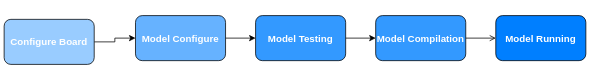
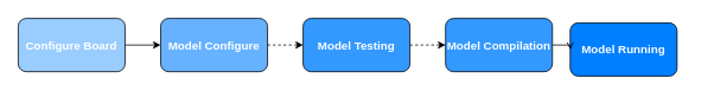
  <mxCell id="0" />
  <mxCell id="1" parent="0" />
- <mxCell id="2" value="" style="edgeStyle=orthogonalEdgeStyle;rounded=0;orthogonalLoop=1;jettySize=auto;html=1;" edge="1" parent="1" source="3" target="10"><mxGeometry relative="1" as="geometry" /></mxCell>
+ <mxCell id="2" value="" style="edgeStyle=orthogonalEdgeStyle;rounded=0;orthogonalLoop=1;jettySize=auto;html=1;dashed=1;" edge="1" parent="1" source="3" target="10"><mxGeometry relative="1" as="geometry" /></mxCell>
  <mxCell id="3" value="&lt;font style=&quot;font-size: 13px&quot; color=&quot;#ffffff&quot;&gt;&lt;b&gt;Model Testing&lt;/b&gt;&lt;/font&gt;" style="rounded=1;whiteSpace=wrap;html=1;fillColor=#3399FF;" vertex="1" parent="1"><mxGeometry x="340" y="20" width="120" height="60" as="geometry" /></mxCell>
  <mxCell id="4" value="" style="edgeStyle=orthogonalEdgeStyle;rounded=0;orthogonalLoop=1;jettySize=auto;html=1;" edge="1" parent="1" source="5" target="7"><mxGeometry relative="1" as="geometry" /></mxCell>
- <mxCell id="5" value="&lt;font color=&quot;#ffffff&quot; size=&quot;1&quot;&gt;&lt;b style=&quot;font-size: 13px&quot;&gt;Configure Board&lt;/b&gt;&lt;/font&gt;" style="rounded=1;whiteSpace=wrap;html=1;fillColor=#99CCFF;" vertex="1" parent="1"><mxGeometry x="5" y="25" width="120" height="60" as="geometry" /></mxCell>
- <mxCell id="6" value="" style="edgeStyle=orthogonalEdgeStyle;rounded=0;orthogonalLoop=1;jettySize=auto;html=1;" edge="1" parent="1" source="7" target="3"><mxGeometry relative="1" as="geometry" /></mxCell>
+ <mxCell id="5" value="&lt;font color=&quot;#ffffff&quot; size=&quot;1&quot;&gt;&lt;b style=&quot;font-size: 13px&quot;&gt;Configure Board&lt;/b&gt;&lt;/font&gt;" style="rounded=1;whiteSpace=wrap;html=1;fillColor=#99CCFF;" vertex="1" parent="1"><mxGeometry x="20" y="20" width="120" height="60" as="geometry" /></mxCell>
+ <mxCell id="6" value="" style="edgeStyle=orthogonalEdgeStyle;rounded=0;orthogonalLoop=1;jettySize=auto;html=1;dashed=1;" edge="1" parent="1" source="7" target="3"><mxGeometry relative="1" as="geometry" /></mxCell>
  <mxCell id="7" value="&lt;font style=&quot;font-size: 13px&quot; color=&quot;#ffffff&quot;&gt;&lt;b&gt;Model Configure&lt;/b&gt;&lt;/font&gt;" style="rounded=1;whiteSpace=wrap;html=1;fillColor=#66B2FF;" vertex="1" parent="1"><mxGeometry x="180" y="20" width="120" height="60" as="geometry" /></mxCell>
- <mxCell id="8" value="&lt;b&gt;&lt;font style=&quot;font-size: 13px&quot; color=&quot;#ffffff&quot;&gt;Model Running&lt;/font&gt;&lt;/b&gt;" style="rounded=1;whiteSpace=wrap;html=1;fillColor=#007FFF;" vertex="1" parent="1"><mxGeometry x="660" y="20" width="120" height="60" as="geometry" /></mxCell>
+ <mxCell id="8" value="&lt;b&gt;&lt;font style=&quot;font-size: 13px&quot; color=&quot;#ffffff&quot;&gt;Model Running&lt;/font&gt;&lt;/b&gt;" style="rounded=1;whiteSpace=wrap;html=1;fillColor=#007FFF;" vertex="1" parent="1"><mxGeometry x="640" y="25" width="120" height="60" as="geometry" /></mxCell>
  <mxCell id="9" value="" style="edgeStyle=orthogonalEdgeStyle;rounded=0;orthogonalLoop=1;jettySize=auto;html=1;entryX=0;entryY=0.5;entryDx=0;entryDy=0;endArrow=open;" edge="1" parent="1" source="10" target="8"><mxGeometry relative="1" as="geometry" /></mxCell>
  <mxCell id="10" value="&lt;font style=&quot;font-size: 13px&quot; color=&quot;#ffffff&quot;&gt;&lt;b&gt;Model Compilation&lt;/b&gt;&lt;/font&gt;" style="rounded=1;whiteSpace=wrap;html=1;fillColor=#3399FF;" vertex="1" parent="1"><mxGeometry x="500" y="20" width="120" height="60" as="geometry" /></mxCell>
